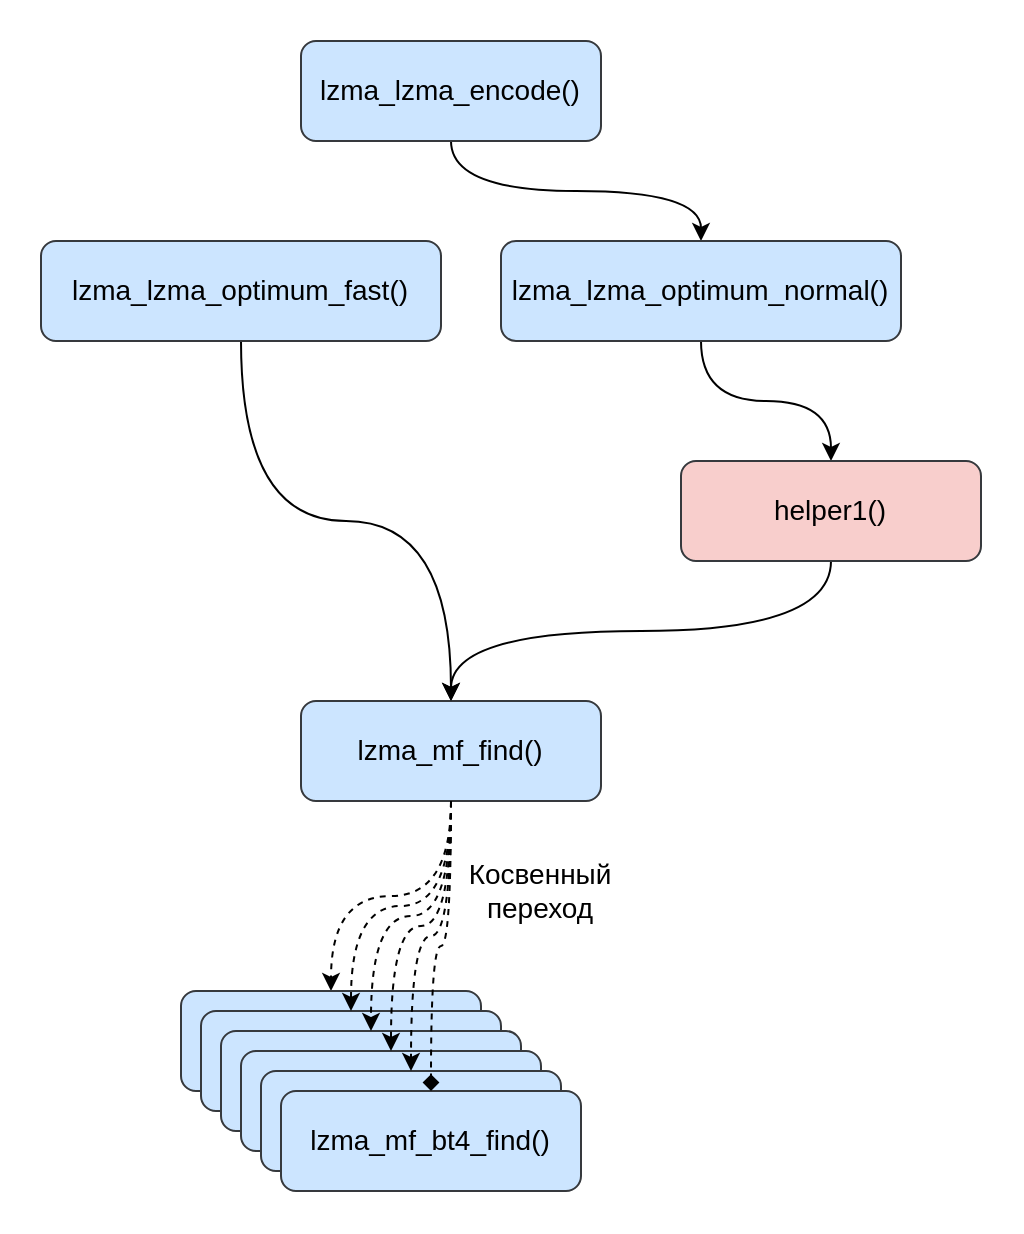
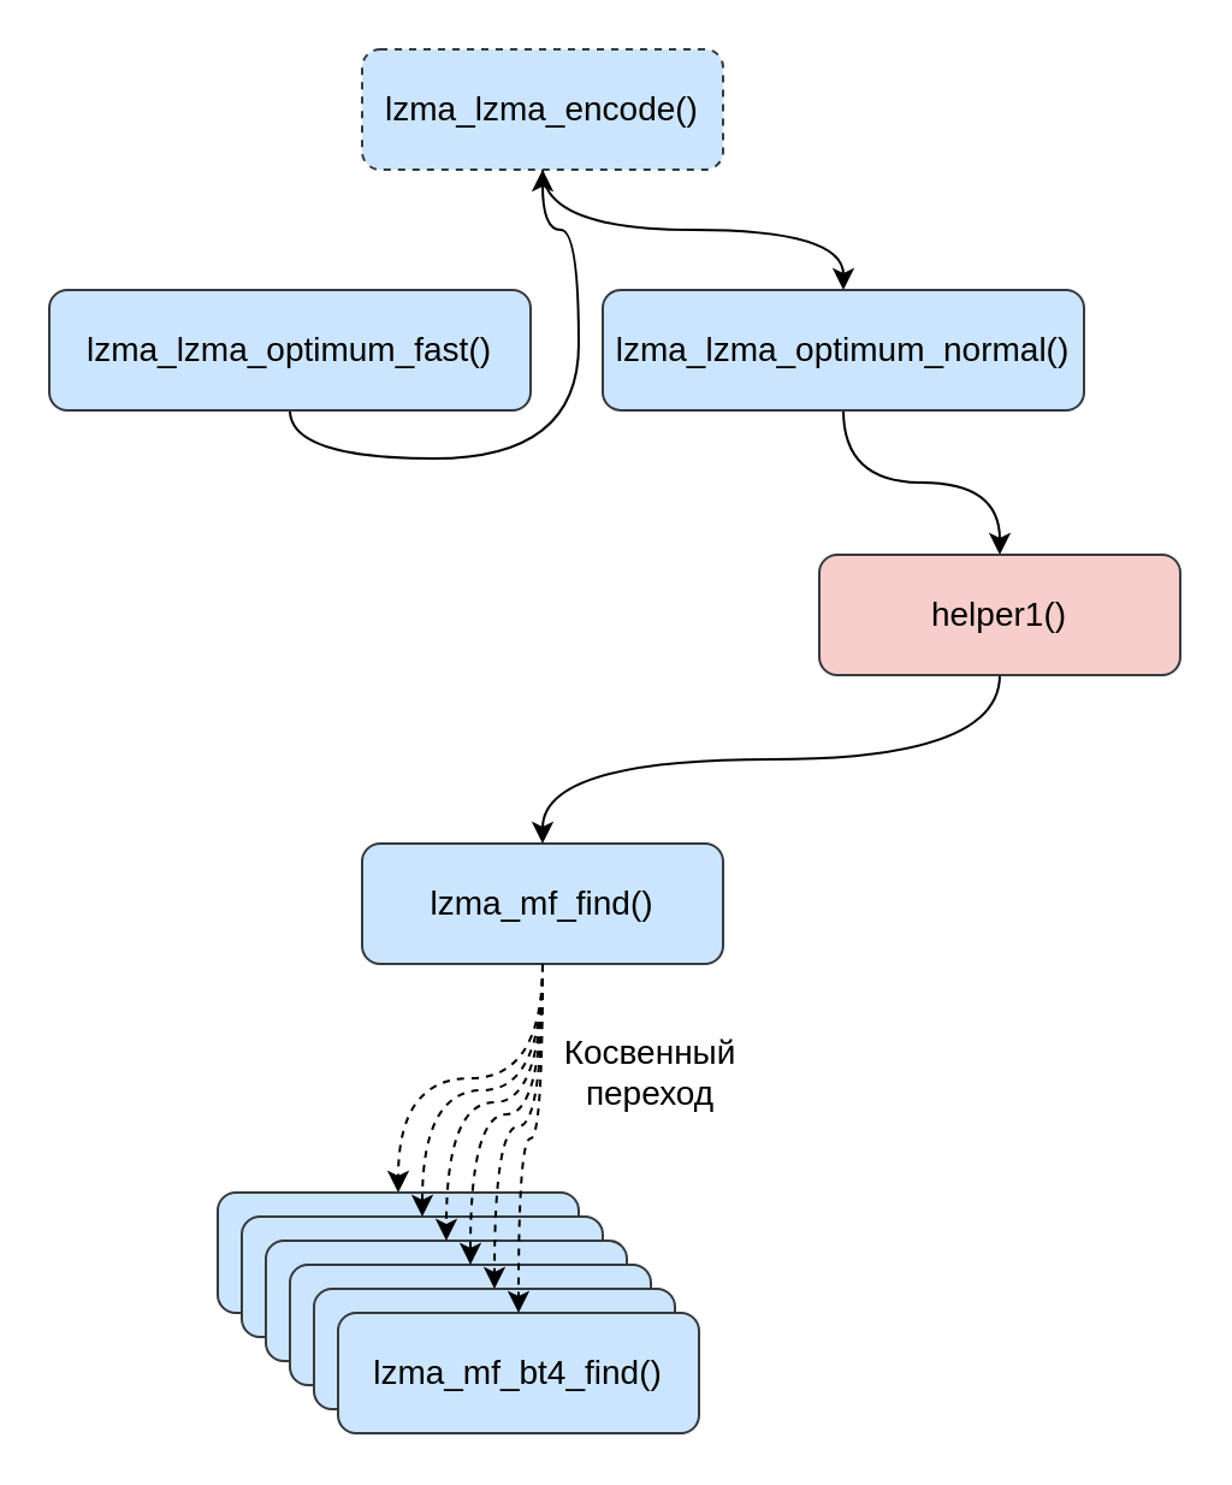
  <mxCell id="0" />
  <mxCell id="1" parent="0" />
  <mxCell id="2" style="edgeStyle=orthogonalEdgeStyle;rounded=0;orthogonalLoop=1;jettySize=auto;html=1;exitX=0.5;exitY=1;exitDx=0;exitDy=0;entryX=0.5;entryY=0;entryDx=0;entryDy=0;curved=1;fontSize=14;" edge="1" parent="1" source="3" target="5"><mxGeometry relative="1" as="geometry" /></mxCell>
- <mxCell id="3" value="lzma_lzma_encode()" style="rounded=1;whiteSpace=wrap;html=1;fillColor=#cce5ff;strokeColor=#36393d;fontSize=14;" vertex="1" parent="1"><mxGeometry x="150" y="20" width="150" height="50" as="geometry" /></mxCell>
+ <mxCell id="3" value="lzma_lzma_encode()" style="rounded=1;whiteSpace=wrap;html=1;fillColor=#cce5ff;strokeColor=#36393d;fontSize=14;dashed=1;" vertex="1" parent="1"><mxGeometry x="150" y="20" width="150" height="50" as="geometry" /></mxCell>
  <mxCell id="4" style="edgeStyle=orthogonalEdgeStyle;rounded=0;orthogonalLoop=1;jettySize=auto;html=1;exitX=0.5;exitY=1;exitDx=0;exitDy=0;curved=1;fontSize=14;" edge="1" parent="1" source="5" target="11"><mxGeometry relative="1" as="geometry" /></mxCell>
  <mxCell id="5" value="lzma_lzma_optimum_normal()" style="rounded=1;whiteSpace=wrap;html=1;fillColor=#cce5ff;strokeColor=#36393d;fontSize=14;" vertex="1" parent="1"><mxGeometry x="250" y="120" width="200" height="50" as="geometry" /></mxCell>
- <mxCell id="6" style="edgeStyle=orthogonalEdgeStyle;rounded=0;orthogonalLoop=1;jettySize=auto;html=1;exitX=0.5;exitY=1;exitDx=0;exitDy=0;curved=1;fontSize=14;" edge="1" parent="1" source="7" target="9"><mxGeometry relative="1" as="geometry" /></mxCell>
+ <mxCell id="6" style="edgeStyle=orthogonalEdgeStyle;rounded=0;orthogonalLoop=1;jettySize=auto;html=1;exitX=0.5;exitY=1;exitDx=0;exitDy=0;curved=1;fontSize=14;" edge="1" parent="1" source="7" target="3"><mxGeometry relative="1" as="geometry" /></mxCell>
  <mxCell id="7" value="lzma_lzma_optimum_fast()" style="rounded=1;whiteSpace=wrap;html=1;fillColor=#cce5ff;strokeColor=#36393d;fontSize=14;" vertex="1" parent="1"><mxGeometry x="20" y="120" width="200" height="50" as="geometry" /></mxCell>
  <mxCell id="8" style="edgeStyle=orthogonalEdgeStyle;rounded=0;orthogonalLoop=1;jettySize=auto;html=1;exitX=0.5;exitY=1;exitDx=0;exitDy=0;entryX=0.5;entryY=0;entryDx=0;entryDy=0;curved=1;dashed=1;fontSize=14;" edge="1" parent="1" source="9" target="12"><mxGeometry relative="1" as="geometry" /></mxCell>
  <mxCell id="9" value="lzma_mf_find()" style="rounded=1;whiteSpace=wrap;html=1;fillColor=#cce5ff;strokeColor=#36393d;fontSize=14;" vertex="1" parent="1"><mxGeometry x="150" y="350" width="150" height="50" as="geometry" /></mxCell>
  <mxCell id="10" style="edgeStyle=orthogonalEdgeStyle;rounded=0;orthogonalLoop=1;jettySize=auto;html=1;exitX=0.5;exitY=1;exitDx=0;exitDy=0;curved=1;fontSize=14;" edge="1" parent="1" source="11" target="9"><mxGeometry relative="1" as="geometry" /></mxCell>
  <mxCell id="11" value="helper1()" style="rounded=1;whiteSpace=wrap;html=1;fillColor=#f8cecc;strokeColor=#36393d;fontSize=14;" vertex="1" parent="1"><mxGeometry x="340" y="230" width="150" height="50" as="geometry" /></mxCell>
  <mxCell id="12" value="" style="rounded=1;whiteSpace=wrap;html=1;fillColor=#cce5ff;strokeColor=#36393d;fontSize=14;" vertex="1" parent="1"><mxGeometry x="90" y="495" width="150" height="50" as="geometry" /></mxCell>
  <mxCell id="13" value="" style="rounded=1;whiteSpace=wrap;html=1;fillColor=#cce5ff;strokeColor=#36393d;fontSize=14;" vertex="1" parent="1"><mxGeometry x="100" y="505" width="150" height="50" as="geometry" /></mxCell>
  <mxCell id="14" value="" style="rounded=1;whiteSpace=wrap;html=1;fillColor=#cce5ff;strokeColor=#36393d;fontSize=14;" vertex="1" parent="1"><mxGeometry x="110" y="515" width="150" height="50" as="geometry" /></mxCell>
  <mxCell id="15" value="" style="rounded=1;whiteSpace=wrap;html=1;fillColor=#cce5ff;strokeColor=#36393d;fontSize=14;" vertex="1" parent="1"><mxGeometry x="120" y="525" width="150" height="50" as="geometry" /></mxCell>
  <mxCell id="16" value="" style="rounded=1;whiteSpace=wrap;html=1;fillColor=#cce5ff;strokeColor=#36393d;fontSize=14;" vertex="1" parent="1"><mxGeometry x="130" y="535" width="150" height="50" as="geometry" /></mxCell>
  <mxCell id="17" value="lzma_mf_bt4_find()" style="rounded=1;whiteSpace=wrap;html=1;fillColor=#cce5ff;strokeColor=#36393d;fontSize=14;" vertex="1" parent="1"><mxGeometry x="140" y="545" width="150" height="50" as="geometry" /></mxCell>
- <mxCell id="18" style="edgeStyle=orthogonalEdgeStyle;rounded=0;orthogonalLoop=1;jettySize=auto;html=1;exitX=0.5;exitY=1;exitDx=0;exitDy=0;entryX=0.5;entryY=0;entryDx=0;entryDy=0;curved=1;dashed=1;fontSize=14;endArrow=diamond;" edge="1" parent="1" source="9" target="17"><mxGeometry relative="1" as="geometry" /></mxCell>
+ <mxCell id="18" style="edgeStyle=orthogonalEdgeStyle;rounded=0;orthogonalLoop=1;jettySize=auto;html=1;exitX=0.5;exitY=1;exitDx=0;exitDy=0;entryX=0.5;entryY=0;entryDx=0;entryDy=0;curved=1;dashed=1;fontSize=14;" edge="1" parent="1" source="9" target="17"><mxGeometry relative="1" as="geometry" /></mxCell>
  <mxCell id="19" style="edgeStyle=orthogonalEdgeStyle;rounded=0;orthogonalLoop=1;jettySize=auto;html=1;exitX=0.5;exitY=1;exitDx=0;exitDy=0;entryX=0.5;entryY=0;entryDx=0;entryDy=0;curved=1;dashed=1;fontSize=14;" edge="1" parent="1" source="9" target="13"><mxGeometry relative="1" as="geometry" /></mxCell>
  <mxCell id="20" style="edgeStyle=orthogonalEdgeStyle;rounded=0;orthogonalLoop=1;jettySize=auto;html=1;exitX=0.5;exitY=1;exitDx=0;exitDy=0;entryX=0.5;entryY=0;entryDx=0;entryDy=0;dashed=1;curved=1;fontSize=14;" edge="1" parent="1" source="9" target="14"><mxGeometry relative="1" as="geometry" /></mxCell>
  <mxCell id="21" style="edgeStyle=orthogonalEdgeStyle;rounded=0;orthogonalLoop=1;jettySize=auto;html=1;exitX=0.5;exitY=1;exitDx=0;exitDy=0;entryX=0.5;entryY=0;entryDx=0;entryDy=0;curved=1;dashed=1;fontSize=14;" edge="1" parent="1" source="9" target="15"><mxGeometry relative="1" as="geometry" /></mxCell>
  <mxCell id="22" style="edgeStyle=orthogonalEdgeStyle;rounded=0;orthogonalLoop=1;jettySize=auto;html=1;exitX=0.5;exitY=1;exitDx=0;exitDy=0;entryX=0.5;entryY=0;entryDx=0;entryDy=0;dashed=1;curved=1;fontSize=14;" edge="1" parent="1" source="9" target="16"><mxGeometry relative="1" as="geometry" /></mxCell>
  <mxCell id="23" value="Косвенный переход" style="text;html=1;align=center;verticalAlign=middle;whiteSpace=wrap;rounded=0;fontSize=14;" vertex="1" parent="1"><mxGeometry x="240" y="430" width="60" height="30" as="geometry" /></mxCell>
